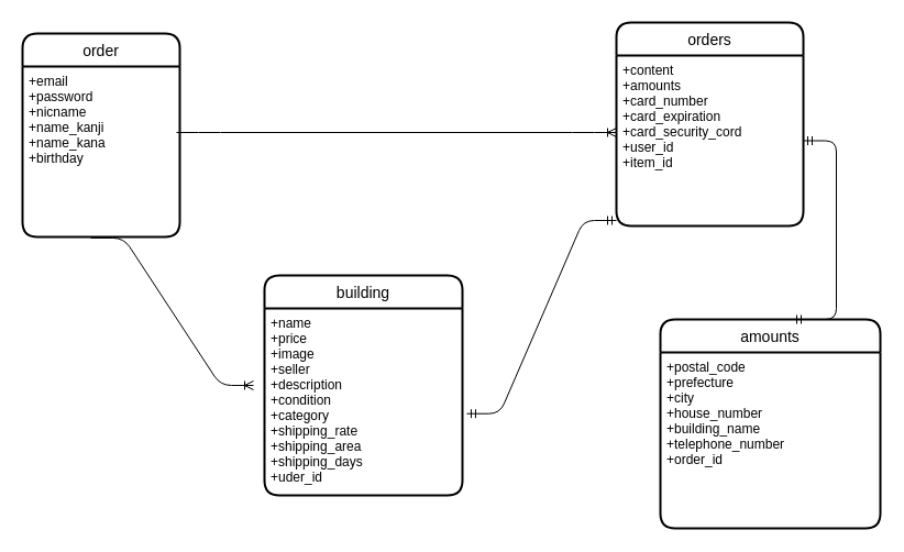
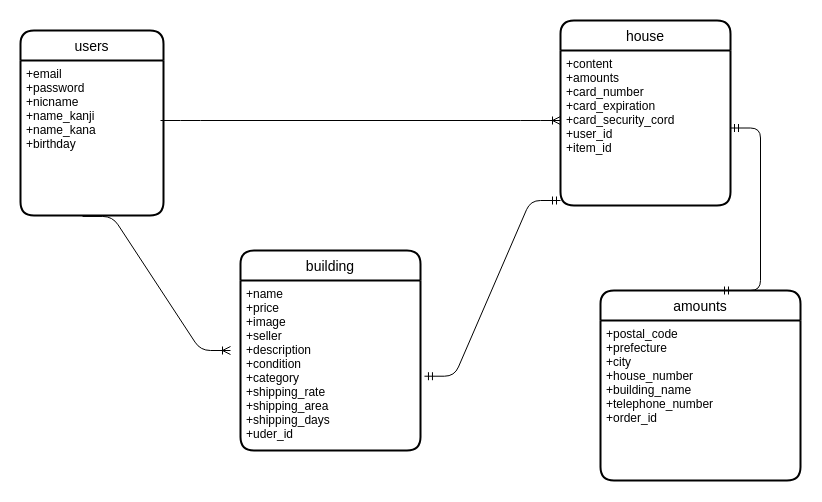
  <mxCell id="0" />
  <mxCell id="1" parent="0" />
  <mxCell id="2" value="building" style="swimlane;childLayout=stackLayout;horizontal=1;startSize=30;horizontalStack=0;rounded=1;fontSize=14;fontStyle=0;strokeWidth=2;resizeParent=0;resizeLast=1;shadow=0;dashed=0;align=center;" parent="1" vertex="1"><mxGeometry x="240" y="250" width="180" height="200" as="geometry" /></mxCell>
  <mxCell id="3" value="+name&#10;+price&#10;+image&#10;+seller&#10;+description&#10;+condition&#10;+category&#10;+shipping_rate&#10;+shipping_area&#10;+shipping_days&#10;+uder_id" style="align=left;strokeColor=none;fillColor=none;spacingLeft=4;fontSize=12;verticalAlign=top;resizable=0;rotatable=0;part=1;" parent="2" vertex="1"><mxGeometry y="30" width="180" height="170" as="geometry" /></mxCell>
- <mxCell id="4" value="order" style="swimlane;childLayout=stackLayout;horizontal=1;startSize=30;horizontalStack=0;rounded=1;fontSize=14;fontStyle=0;strokeWidth=2;resizeParent=0;resizeLast=1;shadow=0;dashed=0;align=center;" parent="1" vertex="1"><mxGeometry x="20" y="30" width="143" height="185" as="geometry"><mxRectangle x="-510" y="50" width="70" height="30" as="alternateBounds" /></mxGeometry></mxCell>
+ <mxCell id="4" value="users" style="swimlane;childLayout=stackLayout;horizontal=1;startSize=30;horizontalStack=0;rounded=1;fontSize=14;fontStyle=0;strokeWidth=2;resizeParent=0;resizeLast=1;shadow=0;dashed=0;align=center;" parent="1" vertex="1"><mxGeometry x="20" y="30" width="143" height="185" as="geometry"><mxRectangle x="-510" y="50" width="70" height="30" as="alternateBounds" /></mxGeometry></mxCell>
  <mxCell id="5" value="+email&#10;+password&#10;+nicname&#10;+name_kanji&#10;+name_kana&#10;+birthday" style="align=left;strokeColor=none;fillColor=none;spacingLeft=4;fontSize=12;verticalAlign=top;resizable=0;rotatable=0;part=1;" parent="4" vertex="1"><mxGeometry y="30" width="143" height="155" as="geometry" /></mxCell>
- <mxCell id="6" value="orders" style="swimlane;childLayout=stackLayout;horizontal=1;startSize=30;horizontalStack=0;rounded=1;fontSize=14;fontStyle=0;strokeWidth=2;resizeParent=0;resizeLast=1;shadow=0;dashed=0;align=center;" parent="1" vertex="1"><mxGeometry x="560" width="170" height="185" as="geometry" y="20" /></mxCell>
+ <mxCell id="6" value="house" style="swimlane;childLayout=stackLayout;horizontal=1;startSize=30;horizontalStack=0;rounded=1;fontSize=14;fontStyle=0;strokeWidth=2;resizeParent=0;resizeLast=1;shadow=0;dashed=0;align=center;" parent="1" vertex="1"><mxGeometry x="560" width="170" height="185" as="geometry" y="20" /></mxCell>
  <mxCell id="7" value="+content&#10;+amounts&#10;+card_number&#10;+card_expiration&#10;+card_security_cord&#10;+user_id&#10;+item_id&#10;" style="align=left;strokeColor=none;fillColor=none;spacingLeft=4;fontSize=12;verticalAlign=top;resizable=0;rotatable=0;part=1;" parent="6" vertex="1"><mxGeometry y="30" width="170" height="155" as="geometry" /></mxCell>
  <mxCell id="8" value="amounts" style="swimlane;childLayout=stackLayout;horizontal=1;startSize=30;horizontalStack=0;rounded=1;fontSize=14;fontStyle=0;strokeWidth=2;resizeParent=0;resizeLast=1;shadow=0;dashed=0;align=center;" parent="1" vertex="1"><mxGeometry x="600" y="290" width="200" height="190" as="geometry" /></mxCell>
  <mxCell id="9" value="+postal_code&#10;+prefecture&#10;+city&#10;+house_number&#10;+building_name&#10;+telephone_number&#10;+order_id" style="align=left;strokeColor=none;fillColor=none;spacingLeft=4;fontSize=12;verticalAlign=top;resizable=0;rotatable=0;part=1;" parent="8" vertex="1"><mxGeometry y="30" width="200" height="160" as="geometry" /></mxCell>
  <mxCell id="10" value="" style="edgeStyle=entityRelationEdgeStyle;fontSize=12;html=1;endArrow=ERoneToMany;" parent="1" edge="1"><mxGeometry width="100" height="100" relative="1" as="geometry"><mxPoint x="160" y="120" as="sourcePoint" /><mxPoint x="560" y="120" as="targetPoint" /></mxGeometry></mxCell>
  <mxCell id="11" value="" style="edgeStyle=entityRelationEdgeStyle;fontSize=12;html=1;endArrow=ERoneToMany;exitX=0.434;exitY=1.006;exitDx=0;exitDy=0;exitPerimeter=0;" parent="1" source="5" edge="1"><mxGeometry width="100" height="100" relative="1" as="geometry"><mxPoint x="63" y="410" as="sourcePoint" /><mxPoint x="230" y="350" as="targetPoint" /></mxGeometry></mxCell>
  <mxCell id="12" value="" style="edgeStyle=entityRelationEdgeStyle;fontSize=12;html=1;endArrow=ERmandOne;startArrow=ERmandOne;exitX=1.022;exitY=0.563;exitDx=0;exitDy=0;exitPerimeter=0;" parent="1" source="3" edge="1"><mxGeometry width="100" height="100" relative="1" as="geometry"><mxPoint x="460" y="300" as="sourcePoint" /><mxPoint x="560" y="200" as="targetPoint" /></mxGeometry></mxCell>
  <mxCell id="13" value="" style="edgeStyle=entityRelationEdgeStyle;fontSize=12;html=1;endArrow=ERmandOne;startArrow=ERmandOne;" parent="1" target="7" edge="1"><mxGeometry width="100" height="100" relative="1" as="geometry"><mxPoint x="720" y="290" as="sourcePoint" /><mxPoint x="720" y="205" as="targetPoint" /></mxGeometry></mxCell>
